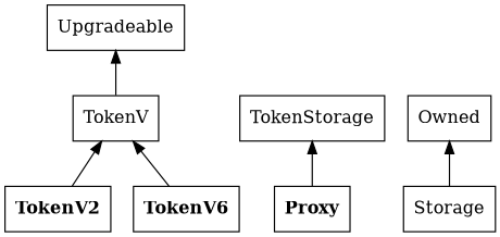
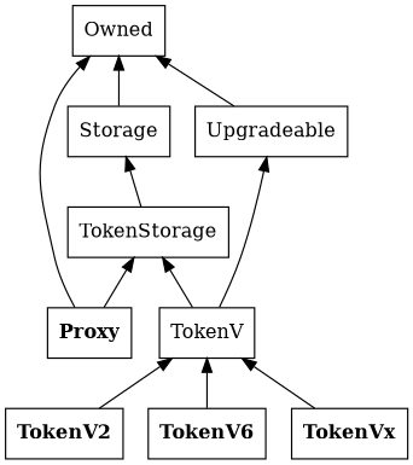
  digraph {
    rankdir=BT
    node [shape=box]
    n1 [label=TokenV]
    n2 [label=Upgradeable]
    n3 [label=TokenStorage]
    n4 [label=Owned]
    n5 [label=Storage]
    n6 [fontname="times-bold" label=TokenV2]
    n7 [fontname="times-bold" label=TokenV6]
+   n8 [fontname="times-bold" label=TokenVx]
    n9 [fontname="times-bold" label=Proxy]
    n1 -> n2
+   n1 -> n3
+   n2 -> n4
+   n3 -> n5
    n5 -> n4
    n6 -> n1
    n7 -> n1
+   n8 -> n1
    n9 -> n3
+   n9 -> n4
  }
